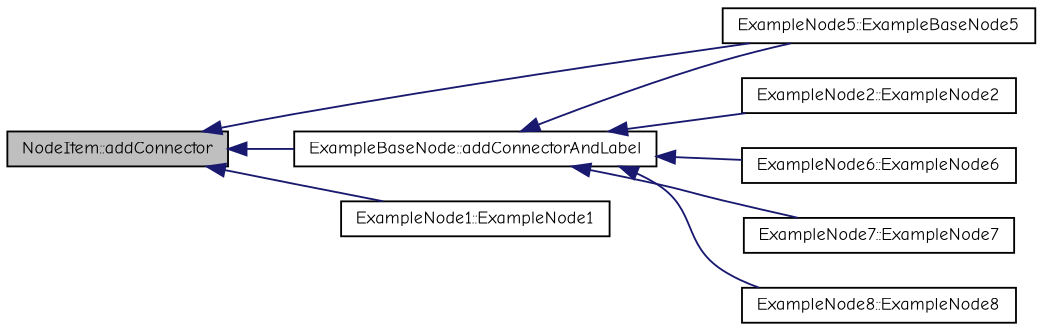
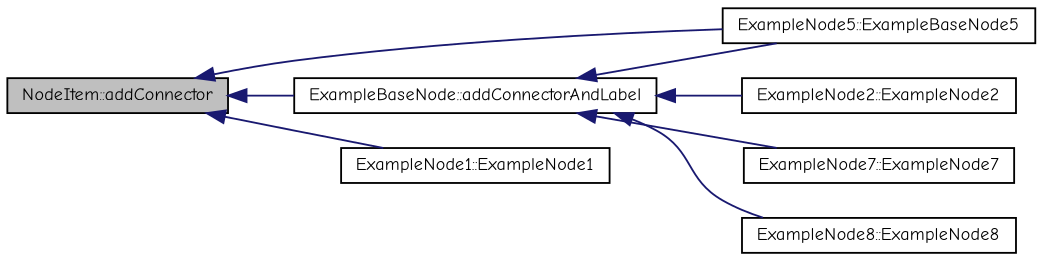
  digraph {
    fontname="Comic Neue"
    rankdir=LR
    node [color=black fillcolor=white fontname="Comic Neue" fontsize=10 shape=record style=filled]
    edge [color=midnightblue dir=back fontname="Comic Neue" fontsize=10 labelfontname=Helvetica labelfontsize=10 style=solid]
    n1 [fillcolor=grey75 fontcolor=black height=0.2 label="NodeItem::addConnector" width=0.4]
    n2 [height=0.2 label="ExampleBaseNode::addConnectorAndLabel" width=0.4]
    n3 [height=0.2 label="ExampleNode5::ExampleBaseNode5" width=0.4]
    n4 [height=0.2 label="ExampleNode1::ExampleNode1" width=0.4]
    n5 [height=0.2 label="ExampleNode2::ExampleNode2" width=0.4]
-   n6 [height=0.2 label="ExampleNode6::ExampleNode6" width=0.4]
    n7 [height=0.2 label="ExampleNode7::ExampleNode7" width=0.4]
    n8 [height=0.2 label="ExampleNode8::ExampleNode8" width=0.4]
    n1 -> n2
    n1 -> n3
    n1 -> n4
    n2 -> n3
    n2 -> n5
-   n2 -> n6
    n2 -> n7
    n2 -> n8
  }
